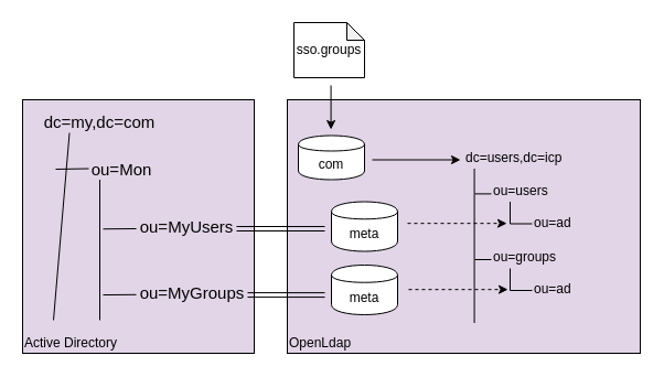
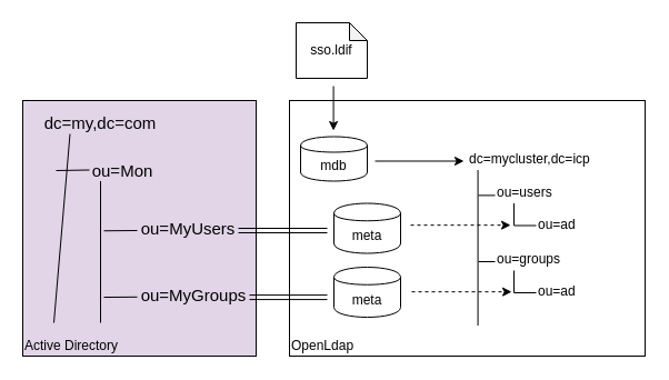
  <mxCell id="0" />
  <mxCell id="1" parent="0" />
  <mxCell id="2" value="Active Directory" style="rounded=0;whiteSpace=wrap;html=1;align=left;verticalAlign=bottom;fillColor=#e1d5e7;" vertex="1" parent="1"><mxGeometry x="20" y="90" width="210" height="230" as="geometry" /></mxCell>
- <mxCell id="3" value="OpenLdap" style="rounded=0;whiteSpace=wrap;html=1;align=left;verticalAlign=bottom;fillColor=#e1d5e7;" parent="1" vertex="1"><mxGeometry x="260" y="90" width="320" height="230" as="geometry" /></mxCell>
- <mxCell id="4" value="com" style="shape=cylinder;whiteSpace=wrap;html=1;boundedLbl=1;backgroundOutline=1;" parent="1" vertex="1"><mxGeometry x="270" y="122.5" width="60" height="40" as="geometry" /></mxCell>
+ <mxCell id="3" value="OpenLdap" style="rounded=0;whiteSpace=wrap;html=1;align=left;verticalAlign=bottom;" parent="1" vertex="1"><mxGeometry x="260" y="90" width="320" height="230" as="geometry" /></mxCell>
+ <mxCell id="4" value="mdb" style="shape=cylinder;whiteSpace=wrap;html=1;boundedLbl=1;backgroundOutline=1;" parent="1" vertex="1"><mxGeometry x="270" y="122.5" width="60" height="40" as="geometry" /></mxCell>
  <mxCell id="5" value="meta" style="shape=cylinder;whiteSpace=wrap;html=1;boundedLbl=1;backgroundOutline=1;" vertex="1" parent="1"><mxGeometry x="300" y="240" width="60" height="45" as="geometry" /></mxCell>
  <mxCell id="6" value="meta" style="shape=cylinder;whiteSpace=wrap;html=1;boundedLbl=1;backgroundOutline=1;" vertex="1" parent="1"><mxGeometry x="300" y="182.5" width="60" height="45" as="geometry" /></mxCell>
  <mxCell id="7" value="&lt;font style=&quot;font-size: 15px&quot;&gt;dc=my,dc=com&lt;/font&gt;" style="text;html=1;strokeColor=none;fillColor=none;align=center;verticalAlign=middle;whiteSpace=wrap;rounded=0;dashed=1;" vertex="1" parent="1"><mxGeometry x="35" y="100" width="110" height="20" as="geometry" /></mxCell>
  <mxCell id="8" value="&lt;font style=&quot;font-size: 15px&quot;&gt;ou=Mon&lt;/font&gt;" style="text;html=1;strokeColor=none;fillColor=none;align=center;verticalAlign=middle;whiteSpace=wrap;rounded=0;dashed=1;" vertex="1" parent="1"><mxGeometry x="80" y="142.5" width="60" height="20" as="geometry" /></mxCell>
  <mxCell id="9" value="&lt;font style=&quot;font-size: 15px&quot;&gt;ou=MyUsers&lt;/font&gt;" style="text;html=1;strokeColor=none;fillColor=none;align=center;verticalAlign=middle;whiteSpace=wrap;rounded=0;dashed=1;" vertex="1" parent="1"><mxGeometry x="124" y="195" width="90" height="20" as="geometry" /></mxCell>
  <mxCell id="10" value="&lt;font style=&quot;font-size: 15px&quot;&gt;ou=MyGroups&lt;/font&gt;" style="text;html=1;strokeColor=none;fillColor=none;align=center;verticalAlign=middle;whiteSpace=wrap;rounded=0;dashed=1;" vertex="1" parent="1"><mxGeometry x="124" y="255" width="100" height="20" as="geometry" /></mxCell>
  <mxCell id="11" value="" style="endArrow=none;html=1;entryX=0.25;entryY=1;entryDx=0;entryDy=0;" edge="1" parent="1" target="7"><mxGeometry width="50" height="50" relative="1" as="geometry"><mxPoint x="48" y="290" as="sourcePoint" /><mxPoint x="80" y="160" as="targetPoint" /></mxGeometry></mxCell>
  <mxCell id="12" value="" style="endArrow=none;html=1;exitX=0;exitY=0.5;exitDx=0;exitDy=0;" edge="1" parent="1" source="8"><mxGeometry width="50" height="50" relative="1" as="geometry"><mxPoint x="60" y="300" as="sourcePoint" /><mxPoint x="50" y="153" as="targetPoint" /><Array as="points"><mxPoint x="50" y="153" /></Array></mxGeometry></mxCell>
  <mxCell id="13" value="" style="endArrow=none;html=1;entryX=0.25;entryY=1;entryDx=0;entryDy=0;" edge="1" parent="1"><mxGeometry width="50" height="50" relative="1" as="geometry"><mxPoint x="90" y="290" as="sourcePoint" /><mxPoint x="90" y="162.5" as="targetPoint" /></mxGeometry></mxCell>
- <mxCell id="14" value="dc=users,dc=icp" style="text;html=1;strokeColor=none;fillColor=none;align=left;verticalAlign=middle;whiteSpace=wrap;rounded=0;" vertex="1" parent="1"><mxGeometry x="420" y="132.5" width="120" height="20" as="geometry" /></mxCell>
+ <mxCell id="14" value="dc=mycluster,dc=icp" style="text;html=1;strokeColor=none;fillColor=none;align=left;verticalAlign=middle;whiteSpace=wrap;rounded=0;" vertex="1" parent="1"><mxGeometry x="420" y="132.5" width="120" height="20" as="geometry" /></mxCell>
  <mxCell id="15" value="ou=groups" style="text;html=1;strokeColor=none;fillColor=none;align=left;verticalAlign=middle;whiteSpace=wrap;rounded=0;" vertex="1" parent="1"><mxGeometry x="445" y="223" width="70" height="20" as="geometry" /></mxCell>
  <mxCell id="16" value="ou=users" style="text;html=1;strokeColor=none;fillColor=none;align=left;verticalAlign=middle;whiteSpace=wrap;rounded=0;" vertex="1" parent="1"><mxGeometry x="445" y="162.5" width="70" height="20" as="geometry" /></mxCell>
  <mxCell id="17" value="ou=ad" style="text;html=1;strokeColor=none;fillColor=none;align=left;verticalAlign=middle;whiteSpace=wrap;rounded=0;" vertex="1" parent="1"><mxGeometry x="482" y="192" width="60" height="20" as="geometry" /></mxCell>
  <mxCell id="18" value="ou=ad" style="text;html=1;strokeColor=none;fillColor=none;align=left;verticalAlign=middle;whiteSpace=wrap;rounded=0;" vertex="1" parent="1"><mxGeometry x="482" y="252" width="60" height="20" as="geometry" /></mxCell>
  <mxCell id="19" value="" style="endArrow=none;html=1;" edge="1" parent="1"><mxGeometry width="50" height="50" relative="1" as="geometry"><mxPoint x="123" y="207" as="sourcePoint" /><mxPoint x="93" y="207.25" as="targetPoint" /><Array as="points"><mxPoint x="93" y="207.25" /></Array></mxGeometry></mxCell>
  <mxCell id="20" value="" style="endArrow=none;html=1;" edge="1" parent="1"><mxGeometry width="50" height="50" relative="1" as="geometry"><mxPoint x="123" y="266.8" as="sourcePoint" /><mxPoint x="93" y="267.05" as="targetPoint" /><Array as="points"><mxPoint x="93" y="267.05" /></Array></mxGeometry></mxCell>
  <mxCell id="21" value="" style="shape=link;html=1;" edge="1" parent="1"><mxGeometry width="50" height="50" relative="1" as="geometry"><mxPoint x="214" y="207" as="sourcePoint" /><mxPoint x="294" y="207" as="targetPoint" /></mxGeometry></mxCell>
  <mxCell id="22" value="" style="shape=link;html=1;" edge="1" parent="1"><mxGeometry width="50" height="50" relative="1" as="geometry"><mxPoint x="224" y="267.08" as="sourcePoint" /><mxPoint x="294" y="267.08" as="targetPoint" /></mxGeometry></mxCell>
  <mxCell id="23" value="" style="endArrow=classic;html=1;dashed=1;" edge="1" parent="1"><mxGeometry width="50" height="50" relative="1" as="geometry"><mxPoint x="369" y="202.17" as="sourcePoint" /><mxPoint x="459" y="202.17" as="targetPoint" /></mxGeometry></mxCell>
  <mxCell id="24" value="" style="endArrow=classic;html=1;dashed=1;" edge="1" parent="1"><mxGeometry width="50" height="50" relative="1" as="geometry"><mxPoint x="370" y="262.17" as="sourcePoint" /><mxPoint x="460" y="262.17" as="targetPoint" /></mxGeometry></mxCell>
  <mxCell id="25" value="" style="endArrow=classic;html=1;" edge="1" parent="1"><mxGeometry width="50" height="50" relative="1" as="geometry"><mxPoint x="337" y="144.5" as="sourcePoint" /><mxPoint x="417" y="144.5" as="targetPoint" /></mxGeometry></mxCell>
  <mxCell id="26" value="" style="endArrow=none;html=1;" edge="1" parent="1"><mxGeometry width="50" height="50" relative="1" as="geometry"><mxPoint x="429.58" y="292.5" as="sourcePoint" /><mxPoint x="429.58" y="152.5" as="targetPoint" /></mxGeometry></mxCell>
  <mxCell id="27" value="" style="endArrow=none;html=1;" edge="1" parent="1"><mxGeometry width="50" height="50" relative="1" as="geometry"><mxPoint x="462" y="263" as="sourcePoint" /><mxPoint x="462" y="243" as="targetPoint" /></mxGeometry></mxCell>
  <mxCell id="28" value="" style="endArrow=classic;html=1;" edge="1" parent="1"><mxGeometry width="50" height="50" relative="1" as="geometry"><mxPoint x="299.58" y="77" as="sourcePoint" /><mxPoint x="299.58" y="117" as="targetPoint" /></mxGeometry></mxCell>
- <mxCell id="29" value="sso.groups" style="shape=note;whiteSpace=wrap;html=1;backgroundOutline=1;darkOpacity=0.05;align=center;verticalAlign=middle;size=16;" vertex="1" parent="1"><mxGeometry x="266" y="20" width="64" height="50" as="geometry" /></mxCell>
+ <mxCell id="29" value="sso.ldif" style="shape=note;whiteSpace=wrap;html=1;backgroundOutline=1;darkOpacity=0.05;align=center;verticalAlign=middle;size=16;" vertex="1" parent="1"><mxGeometry x="266" y="20" width="64" height="50" as="geometry" /></mxCell>
  <mxCell id="30" value="" style="endArrow=none;html=1;" edge="1" parent="1"><mxGeometry width="50" height="50" relative="1" as="geometry"><mxPoint x="462" y="263" as="sourcePoint" /><mxPoint x="482" y="263" as="targetPoint" /></mxGeometry></mxCell>
  <mxCell id="31" value="" style="endArrow=none;html=1;" edge="1" parent="1"><mxGeometry width="50" height="50" relative="1" as="geometry"><mxPoint x="462" y="202.5" as="sourcePoint" /><mxPoint x="462" y="182.5" as="targetPoint" /></mxGeometry></mxCell>
  <mxCell id="32" value="" style="endArrow=none;html=1;" edge="1" parent="1"><mxGeometry width="50" height="50" relative="1" as="geometry"><mxPoint x="462" y="202.5" as="sourcePoint" /><mxPoint x="482" y="202.5" as="targetPoint" /></mxGeometry></mxCell>
  <mxCell id="33" value="" style="endArrow=none;html=1;" edge="1" parent="1"><mxGeometry width="50" height="50" relative="1" as="geometry"><mxPoint x="430" y="175.38" as="sourcePoint" /><mxPoint x="445" y="175.38" as="targetPoint" /></mxGeometry></mxCell>
  <mxCell id="34" value="" style="endArrow=none;html=1;" edge="1" parent="1"><mxGeometry width="50" height="50" relative="1" as="geometry"><mxPoint x="430" y="235" as="sourcePoint" /><mxPoint x="445" y="235" as="targetPoint" /></mxGeometry></mxCell>
